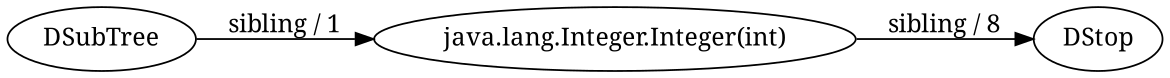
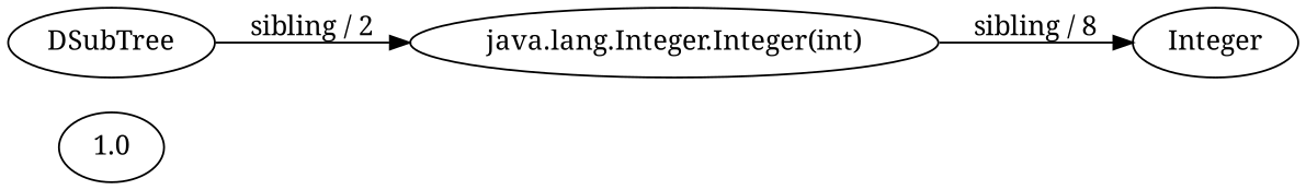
  digraph {
    fontname="Noto Serif"
    rankdir=LR
    node [fontname="Noto Serif"]
    edge [constraint=true direction=LR fontname="Noto Serif"]
+   n1 [label=1.0]
    n2 [label=DSubTree]
    n3 [label="java.lang.Integer.Integer(int)"]
-   n4 [label=DStop]
-   n2 -> n3 [label="sibling / 1"]
+   n4 [label=Integer]
+   n2 -> n3 [label="sibling / 2"]
    n3 -> n4 [label="sibling / 8"]
  }
